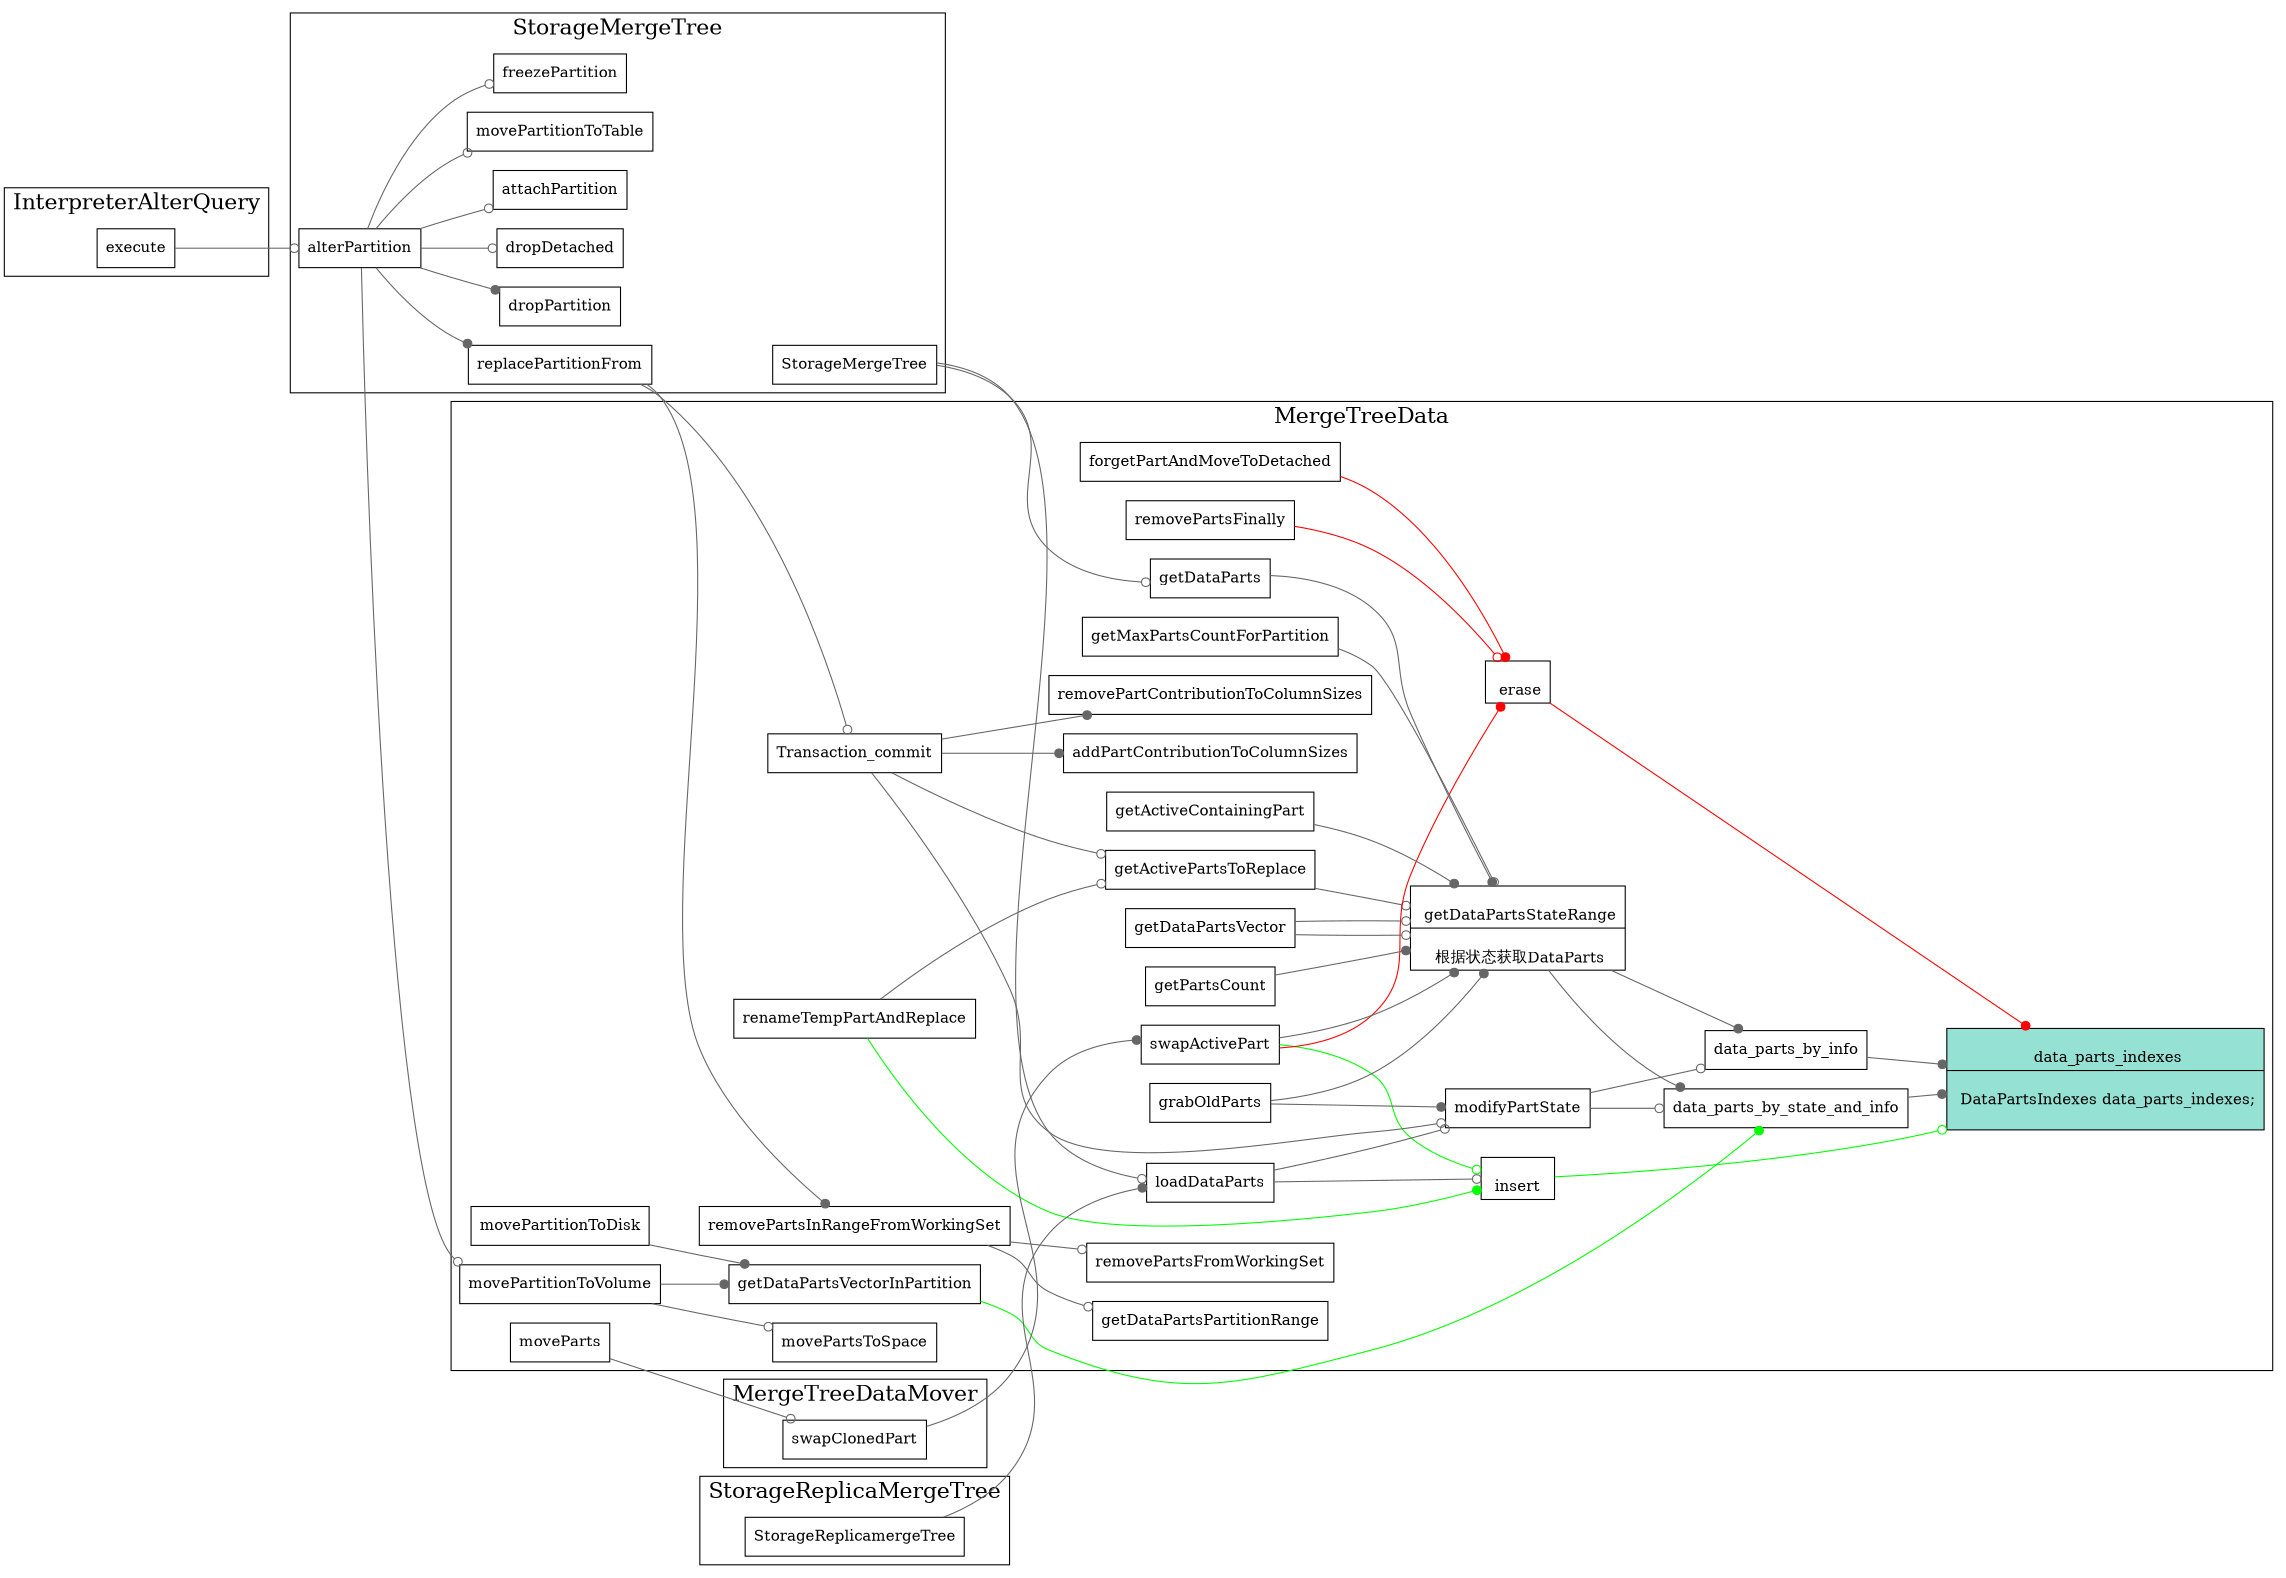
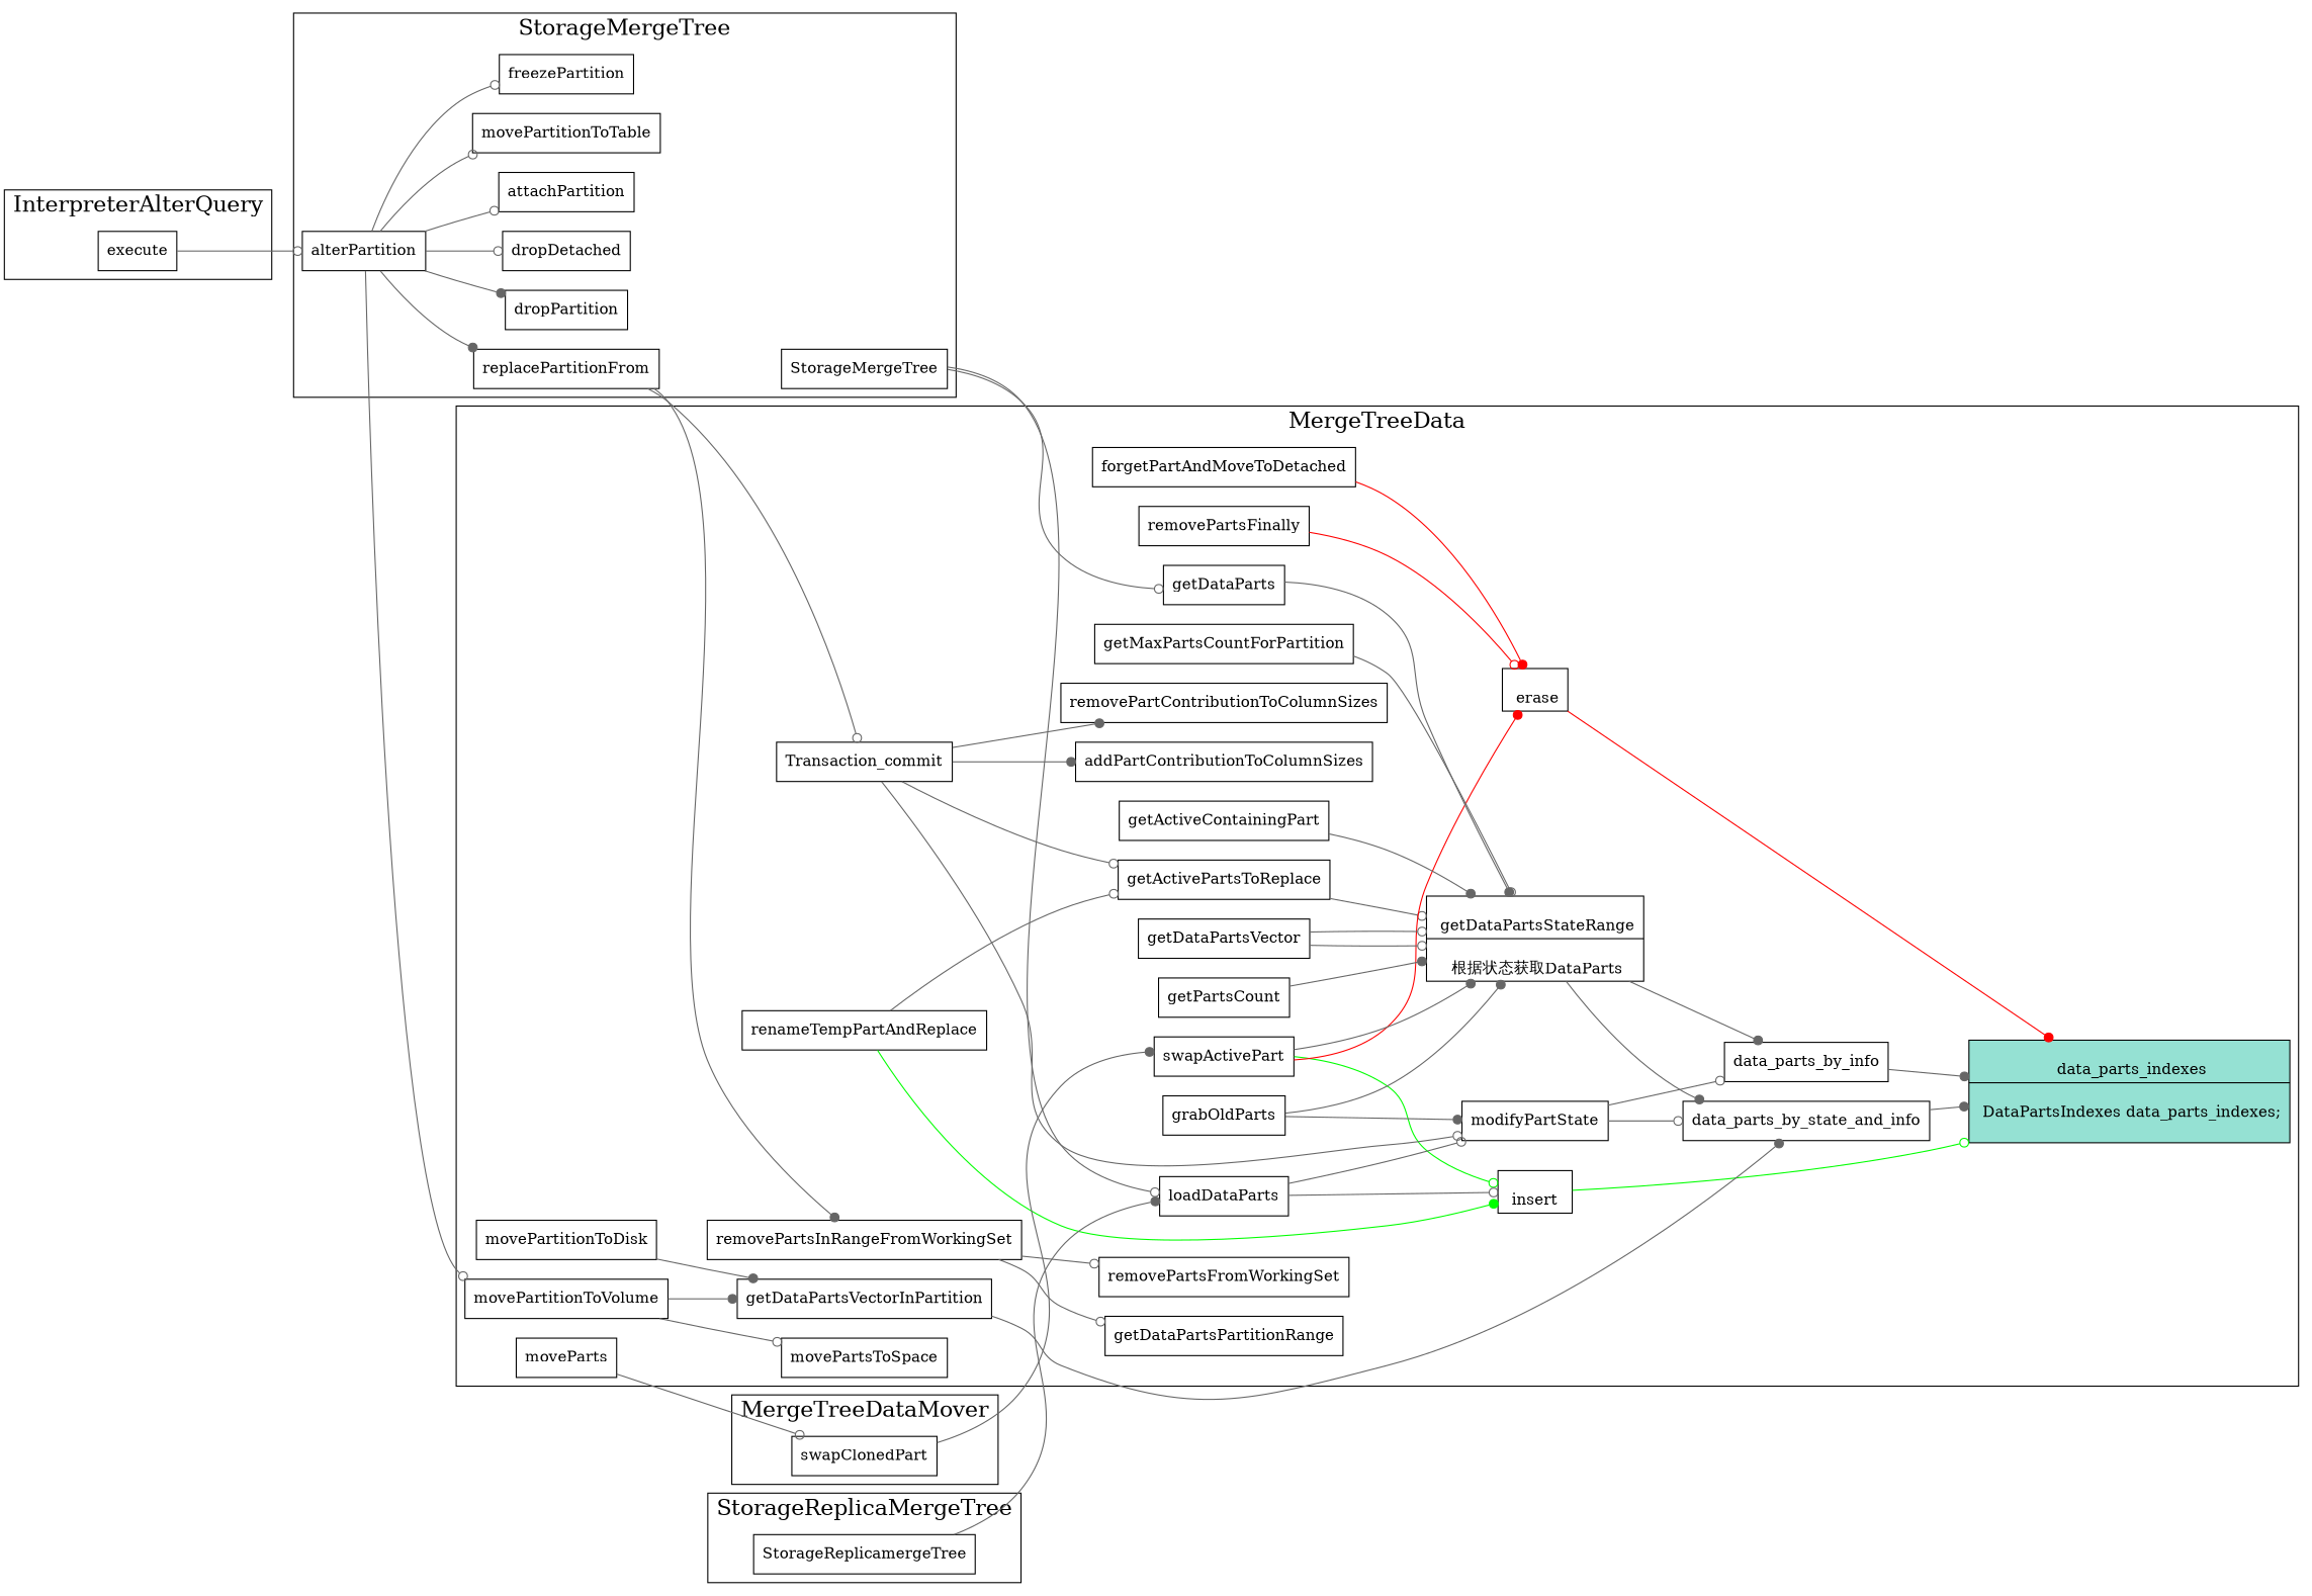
  digraph {
    fontname="DejaVu Serif"
    labelloc=t
    newrank=true
    rankdir=LR
    node [fillcolor="#95e1d3" fontname="DejaVu Serif" shape=box style=stroke]
    edge [arrowhead=odot color=gray40 fontname="DejaVu Serif"]
    n1 [label="{{\n        data_parts_indexes|\n          DataPartsIndexes data_parts_indexes;\l\n      }}" shape=record style=filled]
    n2 [label="{{\n        insert \n      }}" shape=record]
    n3 [label="{{\n        erase\n      }}" shape=record]
    renameTempPartAndReplace
    getActivePartsToReplace
    swapActivePart
    n7 [label="{{\n        getDataPartsStateRange|\n        根据状态获取DataParts\n      }}" shape=record]
    loadDataParts
    modifyPartState
    data_parts_by_state_and_info
    data_parts_by_info
    forgetPartAndMoveToDetached
    removePartsFinally
    moveParts
    getDataPartsVector
    getDataParts
    getPartsCount
    getMaxPartsCountForPartition
    getActiveContainingPart
    grabOldParts
    Transaction_commit
    removePartContributionToColumnSizes
    addPartContributionToColumnSizes
    removePartsInRangeFromWorkingSet
    getDataPartsPartitionRange
    removePartsFromWorkingSet
    movePartitionToDisk
    getDataPartsVectorInPartition
    movePartitionToVolume
    movePartsToSpace
    swapClonedPart [fillcolor="" style=""]
    StorageMergeTree [fillcolor="" style=""]
    alterPartition [fillcolor="" style=""]
    replacePartitionFrom [fillcolor="" style=""]
    dropPartition [fillcolor="" style=""]
    dropDetached [fillcolor="" style=""]
    attachPartition [fillcolor="" style=""]
    movePartitionToTable [fillcolor="" style=""]
    freezePartition [fillcolor="" style=""]
    StorageReplicamergeTree [fillcolor="" style=""]
    execute [fillcolor="" style=""]
    subgraph cluster_1 {
      fontsize=20
      label=MergeTreeData
      n1
      n2
      n3
      renameTempPartAndReplace
      getActivePartsToReplace
      swapActivePart
      n7
      loadDataParts
      modifyPartState
      data_parts_by_state_and_info
      data_parts_by_info
      forgetPartAndMoveToDetached
      removePartsFinally
      moveParts
      getDataPartsVector
      getDataParts
      getPartsCount
      getMaxPartsCountForPartition
      getActiveContainingPart
      grabOldParts
      Transaction_commit
      removePartContributionToColumnSizes
      addPartContributionToColumnSizes
      removePartsInRangeFromWorkingSet
      getDataPartsPartitionRange
      removePartsFromWorkingSet
      movePartitionToDisk
      getDataPartsVectorInPartition
      movePartitionToVolume
      movePartsToSpace
    }
    subgraph cluster_2 {
      fontsize=20
      label=MergeTreeDataMover
      swapClonedPart
    }
    subgraph cluster_3 {
      fontsize=20
      label=StorageMergeTree
      StorageMergeTree
      alterPartition
      replacePartitionFrom
      dropPartition
      dropDetached
      attachPartition
      movePartitionToTable
      freezePartition
    }
    subgraph cluster_4 {
      fontsize=20
      label=StorageReplicaMergeTree
      StorageReplicamergeTree
    }
    subgraph cluster_5 {
      fontsize=20
      label=InterpreterAlterQuery
      execute
    }
    n2 -> n1 [color=green]
    n3 -> n1 [arrowhead=dot color=red]
    renameTempPartAndReplace -> n2 [arrowhead=dot color=green]
    renameTempPartAndReplace -> getActivePartsToReplace
    getActivePartsToReplace -> n7
    swapActivePart -> n2 [color=green]
    swapActivePart -> n3 [arrowhead=dot color=red]
    swapActivePart -> n7 [arrowhead=dot]
    n7 -> data_parts_by_state_and_info [arrowhead=dot]
    n7 -> data_parts_by_info [arrowhead=dot]
    loadDataParts -> n2
    loadDataParts -> modifyPartState
    modifyPartState -> data_parts_by_state_and_info
    modifyPartState -> data_parts_by_info
    data_parts_by_state_and_info -> n1 [arrowhead=dot]
    data_parts_by_info -> n1 [arrowhead=dot]
    forgetPartAndMoveToDetached -> n3 [arrowhead=dot color=red]
    removePartsFinally -> n3 [color=red]
    moveParts -> swapClonedPart
    getDataPartsVector -> n7
    getDataPartsVector -> n7
    getDataParts -> n7 [arrowhead=dot]
    getPartsCount -> n7 [arrowhead=dot]
    getMaxPartsCountForPartition -> n7
    getActiveContainingPart -> n7 [arrowhead=dot]
    grabOldParts -> n7 [arrowhead=dot]
    grabOldParts -> modifyPartState [arrowhead=dot]
    Transaction_commit -> getActivePartsToReplace
    Transaction_commit -> modifyPartState
    Transaction_commit -> removePartContributionToColumnSizes [arrowhead=dot]
    Transaction_commit -> addPartContributionToColumnSizes [arrowhead=dot]
    removePartsInRangeFromWorkingSet -> getDataPartsPartitionRange
    removePartsInRangeFromWorkingSet -> removePartsFromWorkingSet
    movePartitionToDisk -> getDataPartsVectorInPartition [arrowhead=dot]
-   getDataPartsVectorInPartition -> data_parts_by_state_and_info [arrowhead=dot color=green]
+   getDataPartsVectorInPartition -> data_parts_by_state_and_info [arrowhead=dot]
    movePartitionToVolume -> getDataPartsVectorInPartition [arrowhead=dot]
    movePartitionToVolume -> movePartsToSpace
    swapClonedPart -> swapActivePart [arrowhead=dot]
    StorageMergeTree -> loadDataParts
    StorageMergeTree -> getDataParts
    alterPartition -> movePartitionToVolume
    alterPartition -> replacePartitionFrom [arrowhead=dot]
    alterPartition -> dropPartition [arrowhead=dot]
    alterPartition -> dropDetached
    alterPartition -> attachPartition
    alterPartition -> movePartitionToTable
    alterPartition -> freezePartition
    replacePartitionFrom -> Transaction_commit
    replacePartitionFrom -> removePartsInRangeFromWorkingSet [arrowhead=dot]
    StorageReplicamergeTree -> loadDataParts [arrowhead=dot]
    execute -> alterPartition
  }
